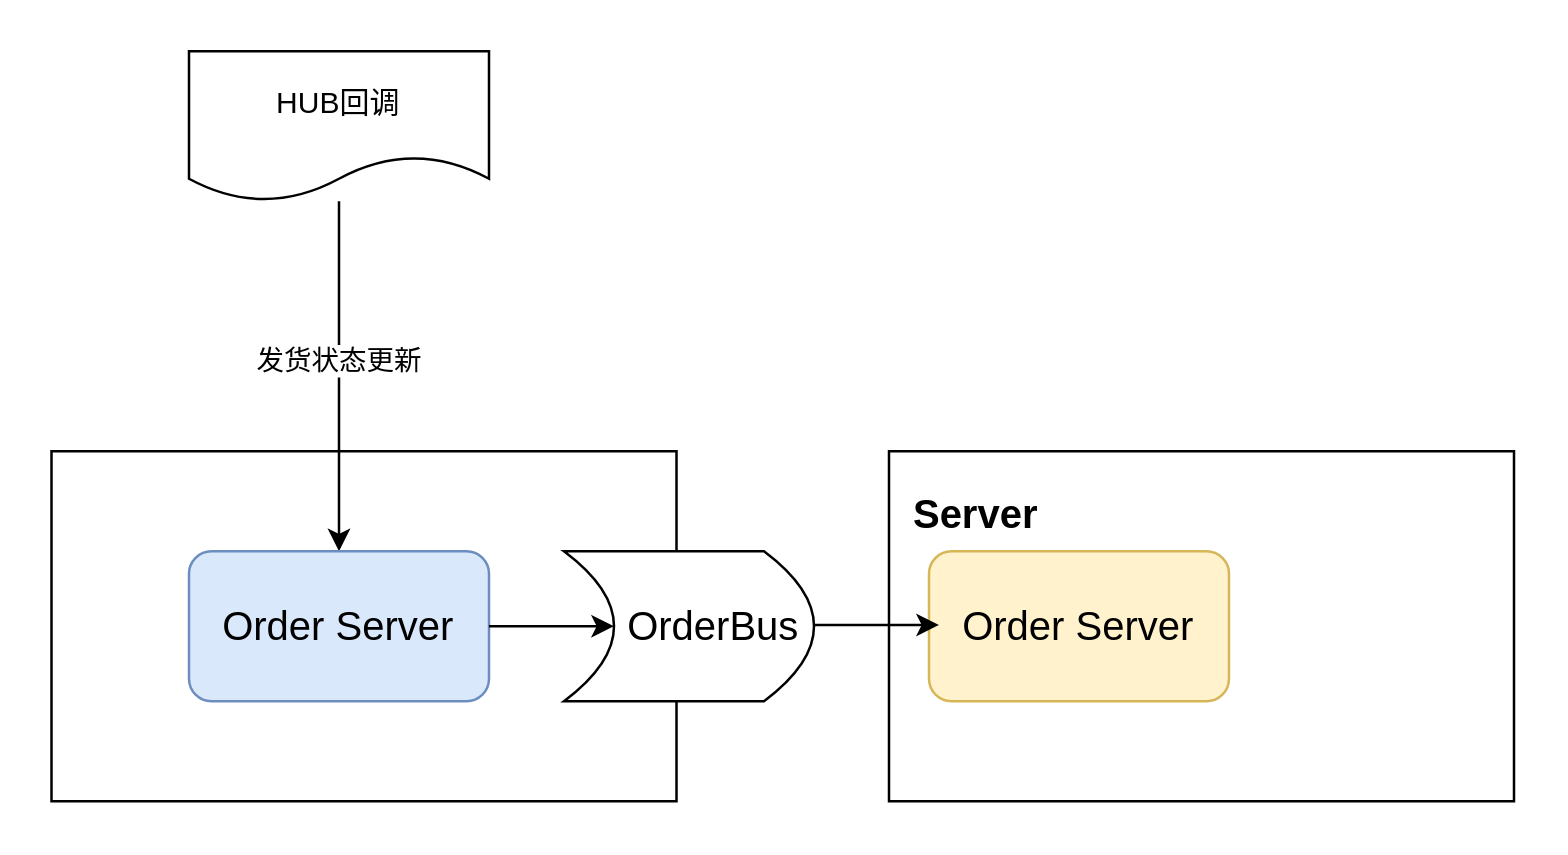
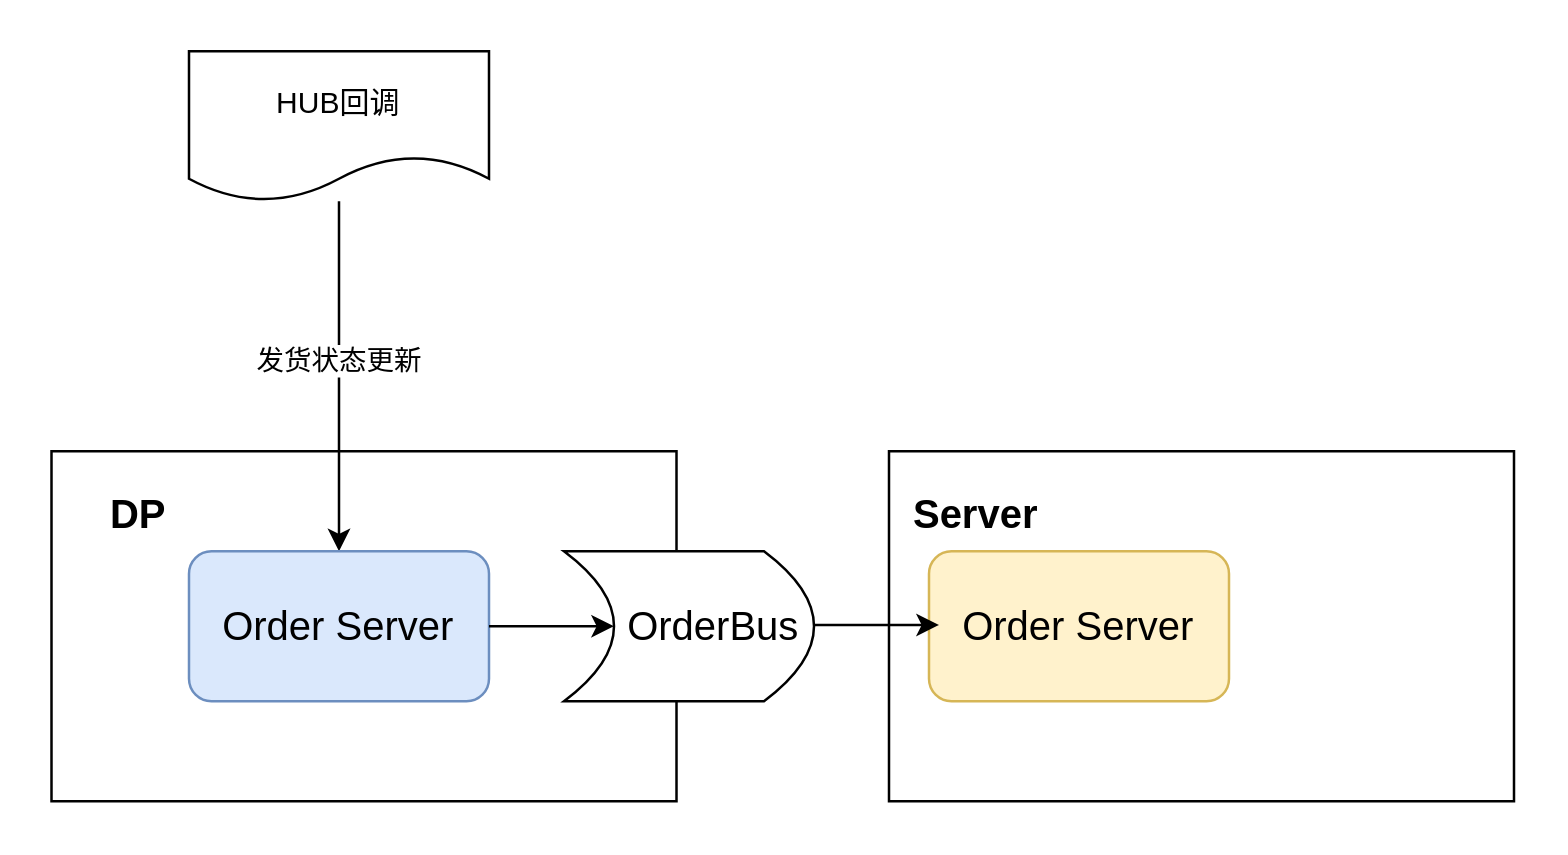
  <mxCell id="0" />
  <mxCell id="1" parent="0" />
  <mxCell id="2" value="" style="rounded=0;whiteSpace=wrap;html=1;" vertex="1" parent="1"><mxGeometry x="20" y="180" width="250" height="140" as="geometry" /></mxCell>
  <mxCell id="3" value="HUB回调" style="shape=document;whiteSpace=wrap;html=1;boundedLbl=1;" vertex="1" parent="1"><mxGeometry x="75" y="20" width="120" height="60" as="geometry" /></mxCell>
  <mxCell id="4" value="" style="endArrow=classic;html=1;rounded=0;entryX=0.5;entryY=0;entryDx=0;entryDy=0;" edge="1" parent="1" source="3" target="8"><mxGeometry width="50" height="50" relative="1" as="geometry"><mxPoint x="135" y="160" as="sourcePoint" /><mxPoint x="185" y="110" as="targetPoint" /></mxGeometry></mxCell>
  <mxCell id="5" value="发货状态更新" style="edgeLabel;html=1;align=center;verticalAlign=middle;resizable=0;points=[];" vertex="1" connectable="0" parent="4"><mxGeometry x="-0.1" y="-1" relative="1" as="geometry"><mxPoint as="offset" /></mxGeometry></mxCell>
+ <mxCell id="6" value="&lt;b&gt;&lt;font style=&quot;font-size: 16px&quot;&gt;DP&lt;/font&gt;&lt;/b&gt;" style="text;html=1;strokeColor=none;fillColor=none;align=center;verticalAlign=middle;whiteSpace=wrap;rounded=0;" vertex="1" parent="1"><mxGeometry x="25" y="190" width="60" height="30" as="geometry" /></mxCell>
  <mxCell id="7" value="" style="shape=dataStorage;whiteSpace=wrap;html=1;fixedSize=1;fontSize=16;rotation=-180;" vertex="1" parent="1"><mxGeometry x="225" y="220" width="100" height="60" as="geometry" /></mxCell>
  <mxCell id="8" value="Order Server" style="rounded=1;whiteSpace=wrap;html=1;fontSize=16;fillColor=#dae8fc;strokeColor=#6c8ebf;" vertex="1" parent="1"><mxGeometry x="75" y="220" width="120" height="60" as="geometry" /></mxCell>
  <mxCell id="9" value="OrderBus" style="text;html=1;strokeColor=none;fillColor=none;align=center;verticalAlign=middle;whiteSpace=wrap;rounded=0;fontSize=16;" vertex="1" parent="1"><mxGeometry x="255" y="235" width="60" height="30" as="geometry" /></mxCell>
  <mxCell id="10" value="" style="endArrow=classic;html=1;rounded=0;fontSize=16;exitX=1;exitY=0.5;exitDx=0;exitDy=0;" edge="1" parent="1" source="8"><mxGeometry width="50" height="50" relative="1" as="geometry"><mxPoint x="185" y="390" as="sourcePoint" /><mxPoint x="245" y="250" as="targetPoint" /></mxGeometry></mxCell>
  <mxCell id="11" value="" style="rounded=0;whiteSpace=wrap;html=1;" vertex="1" parent="1"><mxGeometry x="355" y="180" width="250" height="140" as="geometry" /></mxCell>
  <mxCell id="12" value="&lt;b&gt;&lt;font style=&quot;font-size: 16px&quot;&gt;Server&lt;/font&gt;&lt;/b&gt;" style="text;html=1;strokeColor=none;fillColor=none;align=center;verticalAlign=middle;whiteSpace=wrap;rounded=0;" vertex="1" parent="1"><mxGeometry x="360" y="190" width="60" height="30" as="geometry" /></mxCell>
  <mxCell id="13" value="Order Server" style="rounded=1;whiteSpace=wrap;html=1;fontSize=16;fillColor=#fff2cc;strokeColor=#d6b656;" vertex="1" parent="1"><mxGeometry x="371" y="220" width="120" height="60" as="geometry" /></mxCell>
  <mxCell id="14" value="" style="endArrow=classic;html=1;rounded=0;fontSize=16;exitX=1;exitY=0.5;exitDx=0;exitDy=0;" edge="1" parent="1"><mxGeometry width="50" height="50" relative="1" as="geometry"><mxPoint x="325" y="249.5" as="sourcePoint" /><mxPoint x="375" y="249.5" as="targetPoint" /></mxGeometry></mxCell>
